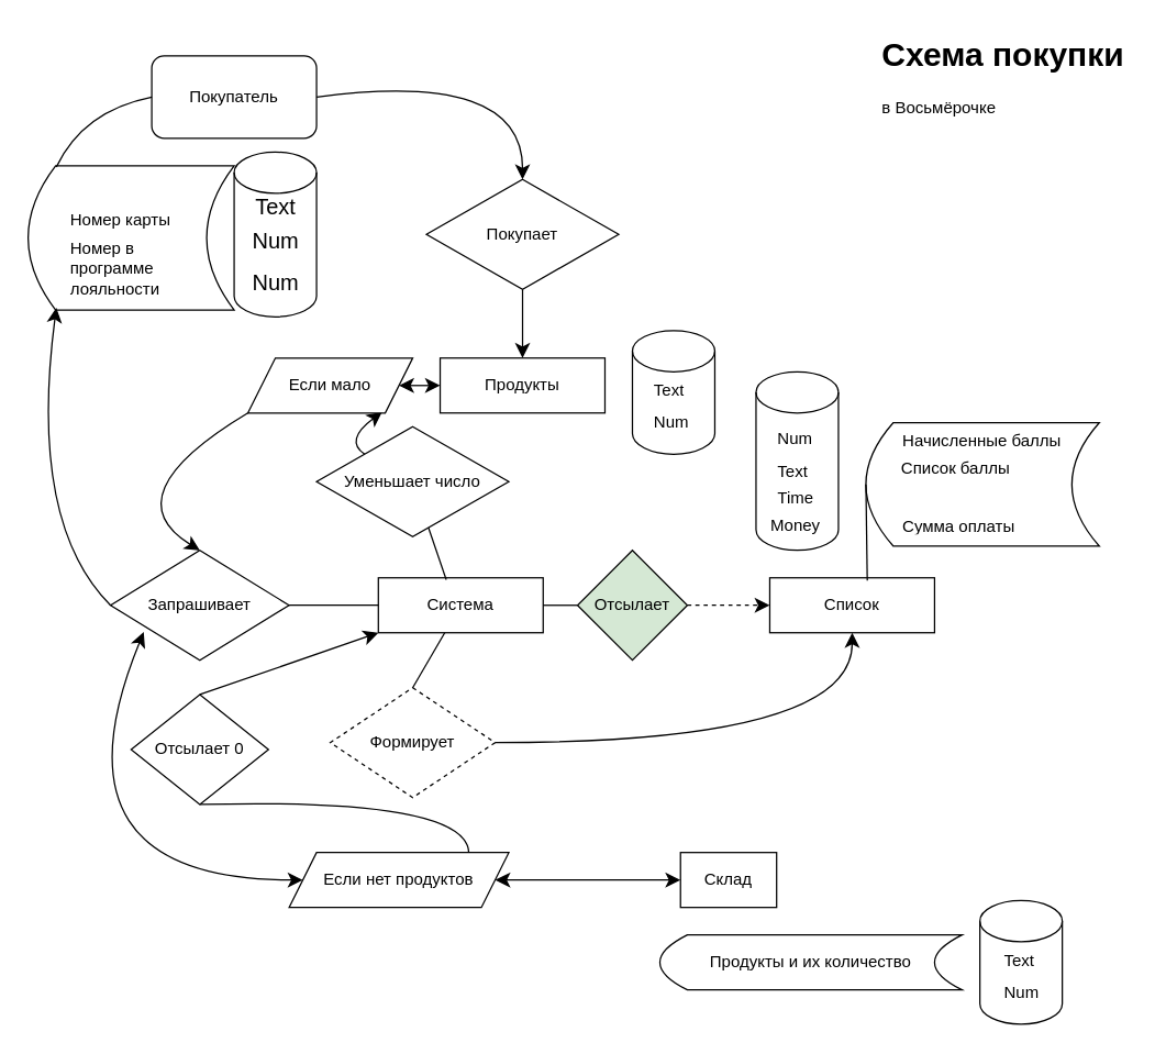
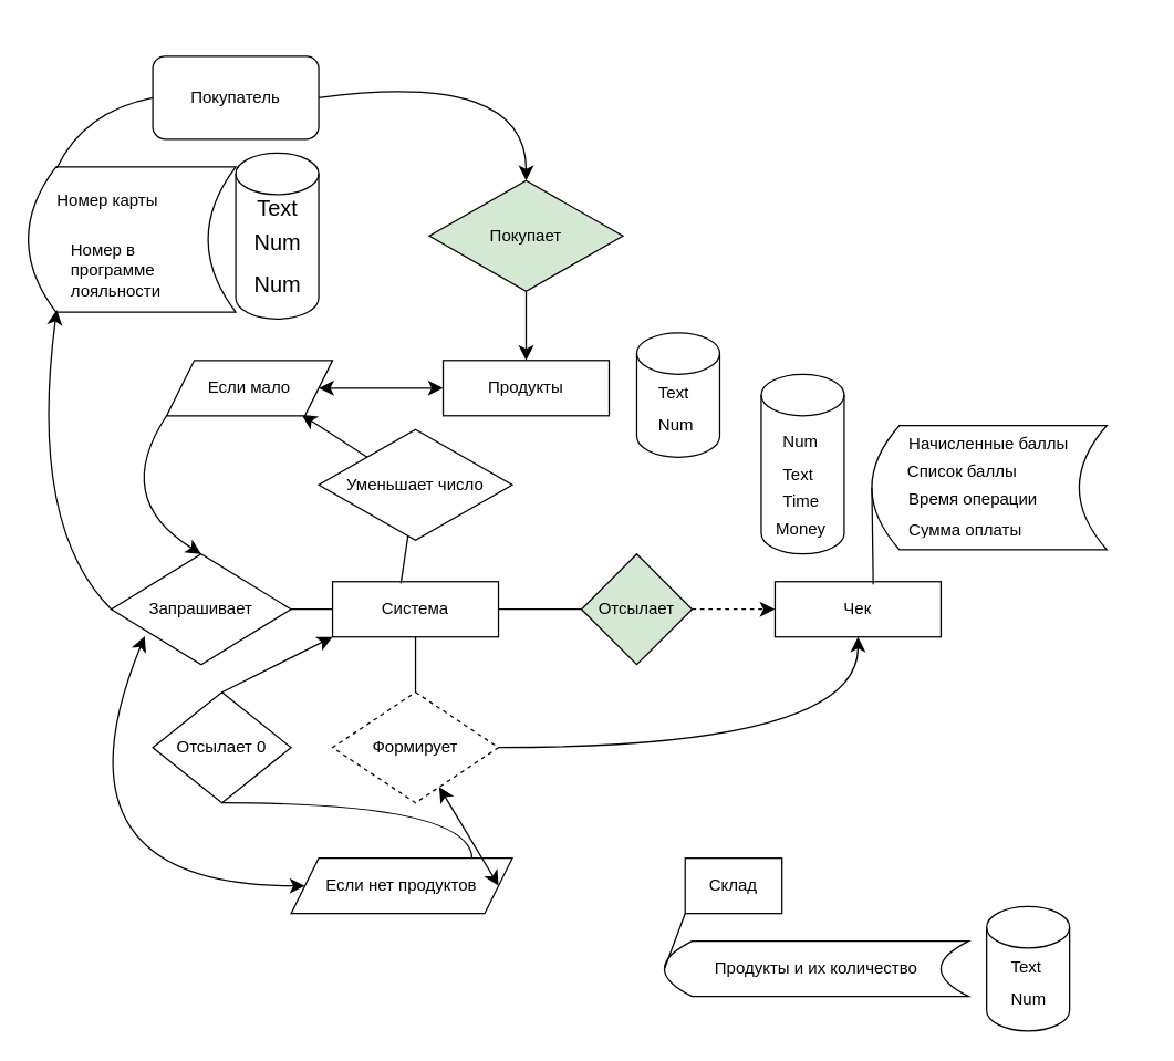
  <mxCell id="0" />
  <mxCell id="1" parent="0" />
  <mxCell id="2" value="Продукты" style="rounded=0;whiteSpace=wrap;html=1;" vertex="1" parent="1"><mxGeometry x="320" y="260" width="120" height="40" as="geometry" /></mxCell>
- <mxCell id="3" value="Покупает" style="rhombus;whiteSpace=wrap;html=1;" vertex="1" parent="1"><mxGeometry x="310" y="130" width="140" height="80" as="geometry" /></mxCell>
+ <mxCell id="3" value="Покупает" style="rhombus;whiteSpace=wrap;html=1;fillColor=#d5e8d4;" vertex="1" parent="1"><mxGeometry x="310" y="130" width="140" height="80" as="geometry" /></mxCell>
  <mxCell id="4" value="" style="endArrow=classic;html=1;rounded=0;fontSize=12;startSize=8;endSize=8;curved=1;" edge="1" parent="1" source="3" target="2"><mxGeometry width="50" height="50" relative="1" as="geometry"><mxPoint x="410" y="440" as="sourcePoint" /><mxPoint x="460" y="390" as="targetPoint" /></mxGeometry></mxCell>
  <mxCell id="5" value="Покупатель" style="whiteSpace=wrap;html=1;rounded=1;" vertex="1" parent="1"><mxGeometry x="110" y="40" width="120" height="60" as="geometry" /></mxCell>
  <mxCell id="6" value="" style="endArrow=classic;html=1;rounded=0;fontSize=12;startSize=8;endSize=8;curved=1;exitX=1;exitY=0.5;exitDx=0;exitDy=0;" edge="1" parent="1" source="5" target="3"><mxGeometry width="50" height="50" relative="1" as="geometry"><mxPoint x="310" y="15" as="sourcePoint" /><mxPoint x="410" y="15" as="targetPoint" /><Array as="points"><mxPoint x="380" y="50" /></Array></mxGeometry></mxCell>
- <mxCell id="7" value="Система" style="rounded=0;whiteSpace=wrap;html=1;" vertex="1" parent="1"><mxGeometry x="275" y="420" width="120" height="40" as="geometry" /></mxCell>
+ <mxCell id="7" value="Система" style="rounded=0;whiteSpace=wrap;html=1;" vertex="1" parent="1"><mxGeometry x="240" y="420" width="120" height="40" as="geometry" /></mxCell>
  <mxCell id="8" value="Отсылает" style="rhombus;whiteSpace=wrap;html=1;fillColor=#d5e8d4;" vertex="1" parent="1"><mxGeometry x="420" y="400" width="80" height="80" as="geometry" /></mxCell>
  <mxCell id="9" value="" style="endArrow=none;html=1;rounded=0;fontSize=12;startSize=8;endSize=8;curved=1;entryX=0;entryY=0.5;entryDx=0;entryDy=0;" edge="1" parent="1" source="7" target="8"><mxGeometry width="50" height="50" relative="1" as="geometry"><mxPoint x="370" y="490" as="sourcePoint" /><mxPoint x="420" y="440" as="targetPoint" /></mxGeometry></mxCell>
- <mxCell id="10" value="Список" style="rounded=0;whiteSpace=wrap;html=1;" vertex="1" parent="1"><mxGeometry x="560" y="420" width="120" height="40" as="geometry" /></mxCell>
+ <mxCell id="10" value="Чек" style="rounded=0;whiteSpace=wrap;html=1;" vertex="1" parent="1"><mxGeometry x="560" y="420" width="120" height="40" as="geometry" /></mxCell>
  <mxCell id="11" value="Формирует" style="rhombus;whiteSpace=wrap;html=1;dashed=1;" vertex="1" parent="1"><mxGeometry x="240" y="500" width="120" height="80" as="geometry" /></mxCell>
  <mxCell id="12" value="" style="endArrow=none;html=1;rounded=0;fontSize=12;startSize=8;endSize=8;curved=1;exitX=0.5;exitY=0;exitDx=0;exitDy=0;" edge="1" parent="1" source="11" target="7"><mxGeometry width="50" height="50" relative="1" as="geometry"><mxPoint x="430" y="490" as="sourcePoint" /><mxPoint x="480" y="440" as="targetPoint" /></mxGeometry></mxCell>
- <mxCell id="13" value="&lt;h1&gt;Схема покупки&lt;/h1&gt;&lt;div&gt;в Восьмёрочке&lt;/div&gt;" style="text;html=1;spacing=5;spacingTop=-20;whiteSpace=wrap;overflow=hidden;rounded=0;" vertex="1" parent="1"><mxGeometry x="637" y="20" width="190" height="120" as="geometry" /></mxCell>
  <mxCell id="14" value="" style="endArrow=classic;html=1;rounded=0;fontSize=12;startSize=8;endSize=8;curved=1;entryX=0;entryY=0.5;entryDx=0;entryDy=0;dashed=1;" edge="1" parent="1" source="8" target="10"><mxGeometry width="50" height="50" relative="1" as="geometry"><mxPoint x="520" y="400" as="sourcePoint" /><mxPoint x="570" y="350" as="targetPoint" /></mxGeometry></mxCell>
  <mxCell id="15" value="Запрашивает" style="rhombus;whiteSpace=wrap;html=1;" vertex="1" parent="1"><mxGeometry x="80" y="400" width="130" height="80" as="geometry" /></mxCell>
  <mxCell id="16" value="" style="endArrow=none;html=1;rounded=0;fontSize=12;startSize=8;endSize=8;curved=1;entryX=0;entryY=0.5;entryDx=0;entryDy=0;" edge="1" parent="1" source="15" target="7"><mxGeometry width="50" height="50" relative="1" as="geometry"><mxPoint x="210" y="490" as="sourcePoint" /><mxPoint x="250" y="440" as="targetPoint" /></mxGeometry></mxCell>
  <mxCell id="17" value="" style="shape=dataStorage;whiteSpace=wrap;html=1;fixedSize=1;" vertex="1" parent="1"><mxGeometry x="20" y="120" width="150" height="105" as="geometry" /></mxCell>
- <mxCell id="18" value="Номер карты" style="text;strokeColor=none;fillColor=none;align=left;verticalAlign=middle;spacingLeft=4;spacingRight=4;overflow=hidden;points=[[0,0.5],[1,0.5]];portConstraint=eastwest;rotatable=0;whiteSpace=wrap;html=1;" vertex="1" parent="1"><mxGeometry x="45" y="150" width="100" height="20" as="geometry" /></mxCell>
+ <mxCell id="18" value="Номер карты" style="text;strokeColor=none;fillColor=none;align=left;verticalAlign=middle;spacingLeft=4;spacingRight=4;overflow=hidden;points=[[0,0.5],[1,0.5]];portConstraint=eastwest;rotatable=0;whiteSpace=wrap;html=1;" vertex="1" parent="1"><mxGeometry x="35" y="135" width="100" height="20" as="geometry" /></mxCell>
  <mxCell id="19" value="Номер в программе лояльности" style="text;strokeColor=none;fillColor=none;align=left;verticalAlign=middle;spacingLeft=4;spacingRight=4;overflow=hidden;points=[[0,0.5],[1,0.5]];portConstraint=eastwest;rotatable=0;whiteSpace=wrap;html=1;" vertex="1" parent="1"><mxGeometry x="45" y="170" width="100" height="50" as="geometry" /></mxCell>
  <mxCell id="20" value="" style="endArrow=none;html=1;rounded=0;fontSize=12;startSize=8;endSize=8;curved=1;entryX=0;entryY=0.5;entryDx=0;entryDy=0;exitX=0.137;exitY=0.008;exitDx=0;exitDy=0;exitPerimeter=0;" edge="1" parent="1" source="17" target="5"><mxGeometry width="50" height="50" relative="1" as="geometry"><mxPoint x="40" y="110" as="sourcePoint" /><mxPoint x="90" y="100" as="targetPoint" /><Array as="points"><mxPoint x="60" y="80" /></Array></mxGeometry></mxCell>
  <mxCell id="21" value="" style="endArrow=classic;html=1;rounded=0;fontSize=12;startSize=8;endSize=8;curved=1;exitX=1;exitY=0.5;exitDx=0;exitDy=0;entryX=0.5;entryY=1;entryDx=0;entryDy=0;" edge="1" parent="1" source="11" target="10"><mxGeometry width="50" height="50" relative="1" as="geometry"><mxPoint x="430" y="580" as="sourcePoint" /><mxPoint x="480" y="530" as="targetPoint" /><Array as="points"><mxPoint x="620" y="540" /></Array></mxGeometry></mxCell>
  <mxCell id="22" value="Уменьшает число" style="rhombus;whiteSpace=wrap;html=1;" vertex="1" parent="1"><mxGeometry x="230" y="310" width="140" height="80" as="geometry" /></mxCell>
  <mxCell id="23" value="" style="endArrow=none;html=1;rounded=0;fontSize=12;startSize=8;endSize=8;curved=1;exitX=0.412;exitY=0.034;exitDx=0;exitDy=0;exitPerimeter=0;" edge="1" parent="1" source="7" target="22"><mxGeometry width="50" height="50" relative="1" as="geometry"><mxPoint x="290" y="430" as="sourcePoint" /><mxPoint x="340" y="380" as="targetPoint" /></mxGeometry></mxCell>
  <mxCell id="24" value="" style="endArrow=classic;html=1;rounded=0;fontSize=12;startSize=8;endSize=8;curved=1;exitX=0;exitY=0;exitDx=0;exitDy=0;entryX=0.814;entryY=0.983;entryDx=0;entryDy=0;entryPerimeter=0;" edge="1" parent="1" source="22" target="25"><mxGeometry width="50" height="50" relative="1" as="geometry"><mxPoint x="290" y="320" as="sourcePoint" /><mxPoint x="230" y="290" as="targetPoint" /><Array as="points"><mxPoint x="250" y="320" /></Array></mxGeometry></mxCell>
- <mxCell id="25" value="Если мало" style="shape=parallelogram;perimeter=parallelogramPerimeter;whiteSpace=wrap;html=1;fixedSize=1;" vertex="1" parent="1"><mxGeometry x="180" y="260" width="120" height="40" as="geometry" /></mxCell>
+ <mxCell id="25" value="Если мало" style="shape=parallelogram;perimeter=parallelogramPerimeter;whiteSpace=wrap;html=1;fixedSize=1;" vertex="1" parent="1"><mxGeometry x="120" y="260" width="120" height="40" as="geometry" /></mxCell>
  <mxCell id="26" value="Склад" style="rounded=0;whiteSpace=wrap;html=1;" vertex="1" parent="1"><mxGeometry x="495" y="620" width="70" height="40" as="geometry" /></mxCell>
  <mxCell id="27" value="" style="endArrow=classic;startArrow=classic;html=1;rounded=0;fontSize=12;startSize=8;endSize=8;curved=1;exitX=0.186;exitY=0.744;exitDx=0;exitDy=0;entryX=0;entryY=0.5;entryDx=0;entryDy=0;exitPerimeter=0;" edge="1" parent="1" source="15" target="39"><mxGeometry width="50" height="50" relative="1" as="geometry"><mxPoint x="320" y="720" as="sourcePoint" /><mxPoint x="360" y="640" as="targetPoint" /><Array as="points"><mxPoint x="30" y="640" /></Array></mxGeometry></mxCell>
  <mxCell id="28" value="" style="endArrow=classic;startArrow=classic;html=1;rounded=0;fontSize=12;startSize=8;endSize=8;curved=1;exitX=1;exitY=0.5;exitDx=0;exitDy=0;entryX=0;entryY=0.5;entryDx=0;entryDy=0;" edge="1" parent="1" source="25" target="2"><mxGeometry width="50" height="50" relative="1" as="geometry"><mxPoint x="270" y="290" as="sourcePoint" /><mxPoint x="320" y="240" as="targetPoint" /></mxGeometry></mxCell>
  <mxCell id="29" value="" style="endArrow=classic;html=1;rounded=0;fontSize=12;startSize=8;endSize=8;curved=1;exitX=0;exitY=1;exitDx=0;exitDy=0;entryX=0.5;entryY=0;entryDx=0;entryDy=0;" edge="1" parent="1" source="25" target="15"><mxGeometry width="50" height="50" relative="1" as="geometry"><mxPoint x="70" y="360" as="sourcePoint" /><mxPoint x="97.92" y="320" as="targetPoint" /><Array as="points"><mxPoint x="80" y="360" /></Array></mxGeometry></mxCell>
  <mxCell id="30" value="" style="shape=dataStorage;whiteSpace=wrap;html=1;fixedSize=1;" vertex="1" parent="1"><mxGeometry x="630" y="307" width="170" height="90" as="geometry" /></mxCell>
  <mxCell id="31" value="Список баллы" style="text;strokeColor=none;fillColor=none;align=left;verticalAlign=middle;spacingLeft=4;spacingRight=4;overflow=hidden;points=[[0,0.5],[1,0.5]];portConstraint=eastwest;rotatable=0;whiteSpace=wrap;html=1;" vertex="1" parent="1"><mxGeometry x="650" y="331" width="123" height="20" as="geometry" /></mxCell>
+ <mxCell id="32" value="Время операции" style="text;strokeColor=none;fillColor=none;align=left;verticalAlign=middle;spacingLeft=4;spacingRight=4;overflow=hidden;points=[[0,0.5],[1,0.5]];portConstraint=eastwest;rotatable=0;whiteSpace=wrap;html=1;" vertex="1" parent="1"><mxGeometry x="651" y="351" width="113" height="20" as="geometry" /></mxCell>
  <mxCell id="33" value="Сумма оплаты" style="text;strokeColor=none;fillColor=none;align=left;verticalAlign=middle;spacingLeft=4;spacingRight=4;overflow=hidden;points=[[0,0.5],[1,0.5]];portConstraint=eastwest;rotatable=0;whiteSpace=wrap;html=1;" vertex="1" parent="1"><mxGeometry x="651" y="373" width="103" height="17" as="geometry" /></mxCell>
  <mxCell id="34" value="" style="endArrow=none;html=1;rounded=0;fontSize=12;startSize=8;endSize=8;curved=1;entryX=0;entryY=0.5;entryDx=0;entryDy=0;" edge="1" parent="1" target="30"><mxGeometry width="50" height="50" relative="1" as="geometry"><mxPoint x="631" y="422" as="sourcePoint" /><mxPoint x="637" y="350" as="targetPoint" /></mxGeometry></mxCell>
  <mxCell id="35" value="" style="endArrow=classic;html=1;rounded=0;fontSize=12;startSize=8;endSize=8;curved=1;exitX=0;exitY=0.5;exitDx=0;exitDy=0;entryX=0.137;entryY=0.984;entryDx=0;entryDy=0;entryPerimeter=0;" edge="1" parent="1" source="15" target="17"><mxGeometry width="50" height="50" relative="1" as="geometry"><mxPoint x="30" y="420" as="sourcePoint" /><mxPoint x="80" y="370" as="targetPoint" /><Array as="points"><mxPoint x="20" y="380" /></Array></mxGeometry></mxCell>
  <mxCell id="36" value="Начисленные баллы" style="text;strokeColor=none;fillColor=none;align=left;verticalAlign=middle;spacingLeft=4;spacingRight=4;overflow=hidden;points=[[0,0.5],[1,0.5]];portConstraint=eastwest;rotatable=0;whiteSpace=wrap;html=1;" vertex="1" parent="1"><mxGeometry x="651" y="311" width="129" height="16" as="geometry" /></mxCell>
  <mxCell id="37" value="Продукты и их количество" style="shape=dataStorage;whiteSpace=wrap;html=1;fixedSize=1;" vertex="1" parent="1"><mxGeometry x="480" y="680" width="220" height="40" as="geometry" /></mxCell>
+ <mxCell id="38" value="" style="endArrow=none;html=1;rounded=0;fontSize=12;startSize=8;endSize=8;curved=1;exitX=0;exitY=0.5;exitDx=0;exitDy=0;entryX=0;entryY=1;entryDx=0;entryDy=0;" edge="1" parent="1" source="37" target="26"><mxGeometry width="50" height="50" relative="1" as="geometry"><mxPoint x="450" y="760" as="sourcePoint" /><mxPoint x="500" y="710" as="targetPoint" /></mxGeometry></mxCell>
  <mxCell id="39" value="Если нет продуктов" style="shape=parallelogram;perimeter=parallelogramPerimeter;whiteSpace=wrap;html=1;fixedSize=1;" vertex="1" parent="1"><mxGeometry x="210" y="620" width="160" height="40" as="geometry" /></mxCell>
- <mxCell id="40" value="Отсылает 0" style="rhombus;whiteSpace=wrap;html=1;" vertex="1" parent="1"><mxGeometry x="95" y="505" width="100" height="80" as="geometry" /></mxCell>
+ <mxCell id="40" value="Отсылает 0" style="rhombus;whiteSpace=wrap;html=1;" vertex="1" parent="1"><mxGeometry x="110" y="500" width="100" height="80" as="geometry" /></mxCell>
  <mxCell id="41" value="" style="endArrow=none;html=1;rounded=0;fontSize=12;startSize=8;endSize=8;curved=1;exitX=0.818;exitY=0.008;exitDx=0;exitDy=0;exitPerimeter=0;entryX=0.5;entryY=1;entryDx=0;entryDy=0;" edge="1" parent="1" source="39" target="40"><mxGeometry width="50" height="50" relative="1" as="geometry"><mxPoint x="200" y="810" as="sourcePoint" /><mxPoint x="250" y="760" as="targetPoint" /><Array as="points"><mxPoint x="340" y="580" /></Array></mxGeometry></mxCell>
- <mxCell id="42" value="" style="endArrow=classic;startArrow=classic;html=1;rounded=0;fontSize=12;startSize=8;endSize=8;curved=1;exitX=0.938;exitY=0.5;exitDx=0;exitDy=0;entryX=0;entryY=0.5;entryDx=0;entryDy=0;exitPerimeter=0;" edge="1" parent="1" source="39" target="26"><mxGeometry width="50" height="50" relative="1" as="geometry"><mxPoint x="400" y="670" as="sourcePoint" /><mxPoint x="450" y="620" as="targetPoint" /></mxGeometry></mxCell>
+ <mxCell id="42" value="" style="endArrow=classic;startArrow=classic;html=1;rounded=0;fontSize=12;startSize=8;endSize=8;curved=1;exitX=0.938;exitY=0.5;exitDx=0;exitDy=0;exitPerimeter=0;" edge="1" parent="1" source="39" target="11"><mxGeometry width="50" height="50" relative="1" as="geometry"><mxPoint x="400" y="670" as="sourcePoint" /><mxPoint x="450" y="620" as="targetPoint" /></mxGeometry></mxCell>
  <mxCell id="43" value="" style="endArrow=classic;html=1;rounded=0;fontSize=12;startSize=8;endSize=8;curved=1;entryX=0;entryY=1;entryDx=0;entryDy=0;exitX=0.5;exitY=0;exitDx=0;exitDy=0;" edge="1" parent="1" source="40" target="7"><mxGeometry width="50" height="50" relative="1" as="geometry"><mxPoint x="181" y="511" as="sourcePoint" /><mxPoint x="250" y="480" as="targetPoint" /></mxGeometry></mxCell>
  <mxCell id="44" value="" style="shape=cylinder3;whiteSpace=wrap;html=1;boundedLbl=1;backgroundOutline=1;size=15;" vertex="1" parent="1"><mxGeometry x="460" y="240" width="60" height="90" as="geometry" /></mxCell>
  <mxCell id="45" value="Text" style="text;strokeColor=none;fillColor=none;align=left;verticalAlign=middle;spacingLeft=4;spacingRight=4;overflow=hidden;points=[[0,0.5],[1,0.5]];portConstraint=eastwest;rotatable=0;whiteSpace=wrap;html=1;" vertex="1" parent="1"><mxGeometry x="470" y="274" width="40" height="16" as="geometry" /></mxCell>
  <mxCell id="46" value="Num" style="text;strokeColor=none;fillColor=none;align=left;verticalAlign=middle;spacingLeft=4;spacingRight=4;overflow=hidden;points=[[0,0.5],[1,0.5]];portConstraint=eastwest;rotatable=0;whiteSpace=wrap;html=1;" vertex="1" parent="1"><mxGeometry x="470" y="294" width="40" height="26" as="geometry" /></mxCell>
  <mxCell id="47" value="" style="shape=cylinder3;whiteSpace=wrap;html=1;boundedLbl=1;backgroundOutline=1;size=15;" vertex="1" parent="1"><mxGeometry x="713" y="655" width="60" height="90" as="geometry" /></mxCell>
  <mxCell id="48" value="Text" style="text;strokeColor=none;fillColor=none;align=left;verticalAlign=middle;spacingLeft=4;spacingRight=4;overflow=hidden;points=[[0,0.5],[1,0.5]];portConstraint=eastwest;rotatable=0;whiteSpace=wrap;html=1;" vertex="1" parent="1"><mxGeometry x="724.5" y="689" width="37" height="16" as="geometry" /></mxCell>
  <mxCell id="49" value="Num" style="text;strokeColor=none;fillColor=none;align=left;verticalAlign=middle;spacingLeft=4;spacingRight=4;overflow=hidden;points=[[0,0.5],[1,0.5]];portConstraint=eastwest;rotatable=0;whiteSpace=wrap;html=1;" vertex="1" parent="1"><mxGeometry x="724.5" y="709" width="37" height="26" as="geometry" /></mxCell>
  <mxCell id="50" value="" style="shape=cylinder3;whiteSpace=wrap;html=1;boundedLbl=1;backgroundOutline=1;size=15;" vertex="1" parent="1"><mxGeometry x="550" y="270" width="60" height="130" as="geometry" /></mxCell>
  <mxCell id="51" value="Text" style="text;strokeColor=none;fillColor=none;align=left;verticalAlign=middle;spacingLeft=4;spacingRight=4;overflow=hidden;points=[[0,0.5],[1,0.5]];portConstraint=eastwest;rotatable=0;whiteSpace=wrap;html=1;" vertex="1" parent="1"><mxGeometry x="560" y="333" width="40" height="16" as="geometry" /></mxCell>
  <mxCell id="52" value="Money" style="text;strokeColor=none;fillColor=none;align=left;verticalAlign=middle;spacingLeft=4;spacingRight=4;overflow=hidden;points=[[0,0.5],[1,0.5]];portConstraint=eastwest;rotatable=0;whiteSpace=wrap;html=1;" vertex="1" parent="1"><mxGeometry x="555" y="369.75" width="50" height="23.5" as="geometry" /></mxCell>
  <mxCell id="53" value="Time" style="text;strokeColor=none;fillColor=none;align=left;verticalAlign=middle;spacingLeft=4;spacingRight=4;overflow=hidden;points=[[0,0.5],[1,0.5]];portConstraint=eastwest;rotatable=0;whiteSpace=wrap;html=1;" vertex="1" parent="1"><mxGeometry x="560" y="352" width="40" height="18" as="geometry" /></mxCell>
  <mxCell id="54" value="Num" style="text;strokeColor=none;fillColor=none;align=left;verticalAlign=middle;spacingLeft=4;spacingRight=4;overflow=hidden;points=[[0,0.5],[1,0.5]];portConstraint=eastwest;rotatable=0;whiteSpace=wrap;html=1;" vertex="1" parent="1"><mxGeometry x="560" y="309.5" width="40" height="19" as="geometry" /></mxCell>
  <mxCell id="55" value="" style="shape=cylinder3;whiteSpace=wrap;html=1;boundedLbl=1;backgroundOutline=1;size=15;" vertex="1" parent="1"><mxGeometry x="170" y="110" width="60" height="120" as="geometry" /></mxCell>
  <mxCell id="56" value="Num" style="text;html=1;align=center;verticalAlign=middle;whiteSpace=wrap;rounded=0;fontSize=16;fontFamily=Helvetica;fontColor=default;" vertex="1" parent="1"><mxGeometry x="187.5" y="170" width="25" height="10" as="geometry" /></mxCell>
  <mxCell id="57" value="Text" style="text;html=1;align=center;verticalAlign=middle;whiteSpace=wrap;rounded=0;fontSize=16;fontFamily=Helvetica;fontColor=default;" vertex="1" parent="1"><mxGeometry x="187.5" y="145" width="25" height="10" as="geometry" /></mxCell>
  <mxCell id="58" value="Num" style="text;html=1;align=center;verticalAlign=middle;whiteSpace=wrap;rounded=0;fontSize=16;fontFamily=Helvetica;fontColor=default;" vertex="1" parent="1"><mxGeometry x="187.5" y="200" width="25" height="10" as="geometry" /></mxCell>
